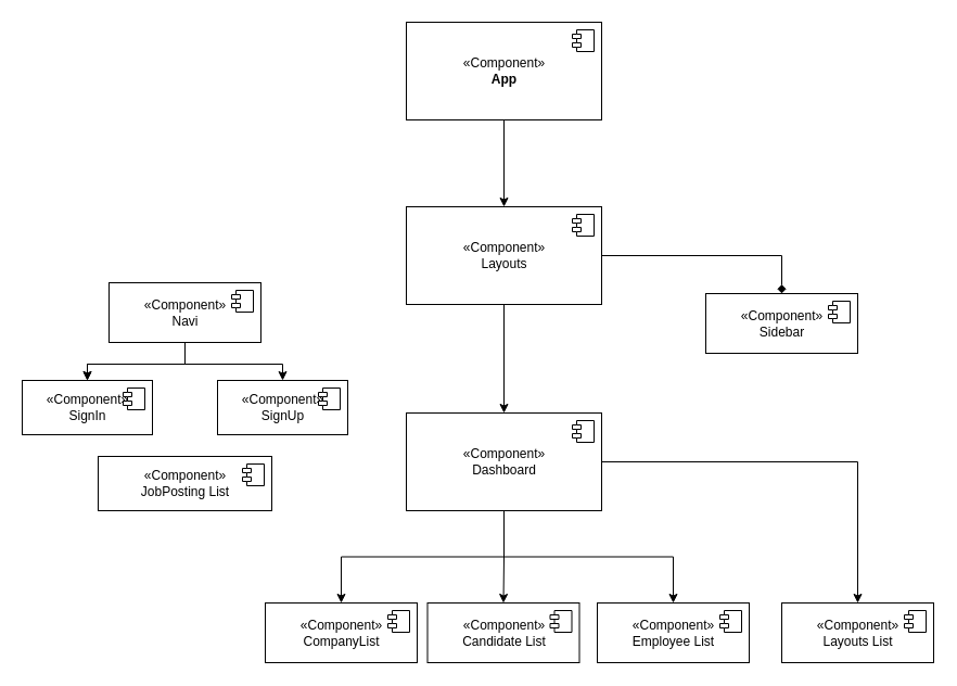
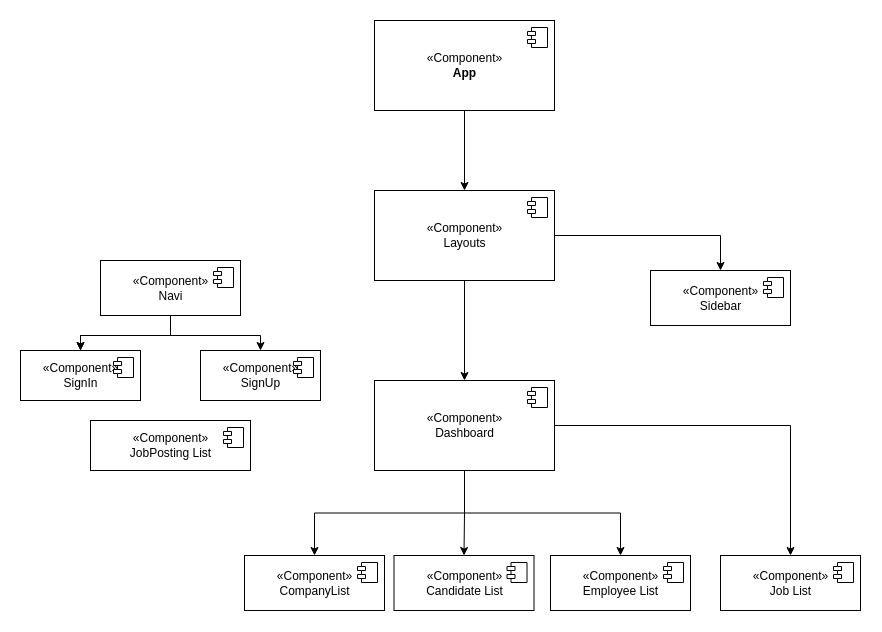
  <mxCell id="0" />
  <mxCell id="1" parent="0" />
  <mxCell id="2" value="" style="edgeStyle=orthogonalEdgeStyle;rounded=0;orthogonalLoop=1;jettySize=auto;html=1;" edge="1" parent="1" source="3" target="7"><mxGeometry relative="1" as="geometry" /></mxCell>
  <mxCell id="3" value="«Component»&lt;br&gt;&lt;b&gt;App&lt;/b&gt;" style="html=1;dropTarget=0;" vertex="1" parent="1"><mxGeometry x="374" y="20" width="180" height="90" as="geometry" /></mxCell>
  <mxCell id="4" value="" style="shape=module;jettyWidth=8;jettyHeight=4;" vertex="1" parent="3"><mxGeometry x="1" width="20" height="20" relative="1" as="geometry"><mxPoint x="-27" y="7" as="offset" /></mxGeometry></mxCell>
  <mxCell id="5" value="" style="edgeStyle=orthogonalEdgeStyle;rounded=0;orthogonalLoop=1;jettySize=auto;html=1;" edge="1" parent="1" source="7" target="18"><mxGeometry relative="1" as="geometry" /></mxCell>
- <mxCell id="6" value="" style="edgeStyle=orthogonalEdgeStyle;rounded=0;orthogonalLoop=1;jettySize=auto;html=1;entryX=0.5;entryY=0;entryDx=0;entryDy=0;endArrow=diamond;" edge="1" parent="1" source="7" target="20"><mxGeometry relative="1" as="geometry" /></mxCell>
+ <mxCell id="6" value="" style="edgeStyle=orthogonalEdgeStyle;rounded=0;orthogonalLoop=1;jettySize=auto;html=1;entryX=0.5;entryY=0;entryDx=0;entryDy=0;" edge="1" parent="1" source="7" target="20"><mxGeometry relative="1" as="geometry" /></mxCell>
  <mxCell id="7" value="«Component»&lt;br&gt;Layouts" style="html=1;dropTarget=0;" vertex="1" parent="1"><mxGeometry x="374" y="190" width="180" height="90" as="geometry" /></mxCell>
  <mxCell id="8" value="" style="shape=module;jettyWidth=8;jettyHeight=4;" vertex="1" parent="7"><mxGeometry x="1" width="20" height="20" relative="1" as="geometry"><mxPoint x="-27" y="7" as="offset" /></mxGeometry></mxCell>
  <mxCell id="9" value="" style="edgeStyle=orthogonalEdgeStyle;rounded=0;orthogonalLoop=1;jettySize=auto;html=1;" edge="1" parent="1" source="12" target="22"><mxGeometry relative="1" as="geometry" /></mxCell>
  <mxCell id="10" value="" style="edgeStyle=orthogonalEdgeStyle;rounded=0;orthogonalLoop=1;jettySize=auto;html=1;" edge="1" parent="1" source="12" target="22"><mxGeometry relative="1" as="geometry" /></mxCell>
  <mxCell id="11" value="" style="edgeStyle=orthogonalEdgeStyle;rounded=0;orthogonalLoop=1;jettySize=auto;html=1;" edge="1" parent="1" source="12" target="24"><mxGeometry relative="1" as="geometry" /></mxCell>
  <mxCell id="12" value="«Component»&lt;br&gt;Navi" style="html=1;dropTarget=0;" vertex="1" parent="1"><mxGeometry x="100" y="260" width="140" height="55" as="geometry" /></mxCell>
  <mxCell id="13" value="" style="shape=module;jettyWidth=8;jettyHeight=4;" vertex="1" parent="12"><mxGeometry x="1" width="20" height="20" relative="1" as="geometry"><mxPoint x="-27" y="7" as="offset" /></mxGeometry></mxCell>
  <mxCell id="14" value="" style="edgeStyle=orthogonalEdgeStyle;rounded=0;orthogonalLoop=1;jettySize=auto;html=1;" edge="1" parent="1" source="18" target="28"><mxGeometry relative="1" as="geometry" /></mxCell>
  <mxCell id="15" value="" style="edgeStyle=orthogonalEdgeStyle;rounded=0;orthogonalLoop=1;jettySize=auto;html=1;" edge="1" parent="1" source="18" target="30"><mxGeometry relative="1" as="geometry" /></mxCell>
  <mxCell id="16" value="" style="edgeStyle=orthogonalEdgeStyle;rounded=0;orthogonalLoop=1;jettySize=auto;html=1;" edge="1" parent="1" source="18" target="32"><mxGeometry relative="1" as="geometry" /></mxCell>
  <mxCell id="17" value="" style="edgeStyle=orthogonalEdgeStyle;rounded=0;orthogonalLoop=1;jettySize=auto;html=1;" edge="1" parent="1" source="18" target="34"><mxGeometry relative="1" as="geometry" /></mxCell>
  <mxCell id="18" value="«Component»&lt;br&gt;Dashboard" style="html=1;dropTarget=0;" vertex="1" parent="1"><mxGeometry x="374" y="380" width="180" height="90" as="geometry" /></mxCell>
  <mxCell id="19" value="" style="shape=module;jettyWidth=8;jettyHeight=4;" vertex="1" parent="18"><mxGeometry x="1" width="20" height="20" relative="1" as="geometry"><mxPoint x="-27" y="7" as="offset" /></mxGeometry></mxCell>
  <mxCell id="20" value="«Component»&lt;br&gt;Sidebar" style="html=1;dropTarget=0;" vertex="1" parent="1"><mxGeometry x="650" y="270" width="140" height="55" as="geometry" /></mxCell>
  <mxCell id="21" value="" style="shape=module;jettyWidth=8;jettyHeight=4;" vertex="1" parent="20"><mxGeometry x="1" width="20" height="20" relative="1" as="geometry"><mxPoint x="-27" y="7" as="offset" /></mxGeometry></mxCell>
  <mxCell id="22" value="«Component»&lt;br&gt;SignIn" style="html=1;dropTarget=0;" vertex="1" parent="1"><mxGeometry x="20" y="350" width="120" height="50" as="geometry" /></mxCell>
  <mxCell id="23" value="" style="shape=module;jettyWidth=8;jettyHeight=4;" vertex="1" parent="22"><mxGeometry x="1" width="20" height="20" relative="1" as="geometry"><mxPoint x="-27" y="7" as="offset" /></mxGeometry></mxCell>
  <mxCell id="24" value="«Component»&lt;br&gt;SignUp" style="html=1;dropTarget=0;" vertex="1" parent="1"><mxGeometry x="200" y="350" width="120" height="50" as="geometry" /></mxCell>
  <mxCell id="25" value="" style="shape=module;jettyWidth=8;jettyHeight=4;" vertex="1" parent="24"><mxGeometry x="1" width="20" height="20" relative="1" as="geometry"><mxPoint x="-27" y="7" as="offset" /></mxGeometry></mxCell>
  <mxCell id="26" value="«Component»&lt;br&gt;JobPosting List" style="html=1;dropTarget=0;" vertex="1" parent="1"><mxGeometry x="90" y="420" width="160" height="50" as="geometry" /></mxCell>
  <mxCell id="27" value="" style="shape=module;jettyWidth=8;jettyHeight=4;" vertex="1" parent="26"><mxGeometry x="1" width="20" height="20" relative="1" as="geometry"><mxPoint x="-27" y="7" as="offset" /></mxGeometry></mxCell>
  <mxCell id="28" value="«Component»&lt;br&gt;CompanyList" style="html=1;dropTarget=0;" vertex="1" parent="1"><mxGeometry x="244" y="555" width="140" height="55" as="geometry" /></mxCell>
  <mxCell id="29" value="" style="shape=module;jettyWidth=8;jettyHeight=4;" vertex="1" parent="28"><mxGeometry x="1" width="20" height="20" relative="1" as="geometry"><mxPoint x="-27" y="7" as="offset" /></mxGeometry></mxCell>
  <mxCell id="30" value="«Component»&lt;br&gt;Candidate List" style="html=1;dropTarget=0;" vertex="1" parent="1"><mxGeometry x="393.5" y="555" width="140" height="55" as="geometry" /></mxCell>
  <mxCell id="31" value="" style="shape=module;jettyWidth=8;jettyHeight=4;" vertex="1" parent="30"><mxGeometry x="1" width="20" height="20" relative="1" as="geometry"><mxPoint x="-27" y="7" as="offset" /></mxGeometry></mxCell>
  <mxCell id="32" value="«Component»&lt;br&gt;Employee List" style="html=1;dropTarget=0;" vertex="1" parent="1"><mxGeometry x="550" y="555" width="140" height="55" as="geometry" /></mxCell>
  <mxCell id="33" value="" style="shape=module;jettyWidth=8;jettyHeight=4;" vertex="1" parent="32"><mxGeometry x="1" width="20" height="20" relative="1" as="geometry"><mxPoint x="-27" y="7" as="offset" /></mxGeometry></mxCell>
- <mxCell id="34" value="«Component»&lt;br&gt;Layouts List" style="html=1;dropTarget=0;" vertex="1" parent="1"><mxGeometry x="720" y="555" width="140" height="55" as="geometry" /></mxCell>
+ <mxCell id="34" value="«Component»&lt;br&gt;Job List" style="html=1;dropTarget=0;" vertex="1" parent="1"><mxGeometry x="720" y="555" width="140" height="55" as="geometry" /></mxCell>
  <mxCell id="35" value="" style="shape=module;jettyWidth=8;jettyHeight=4;" vertex="1" parent="34"><mxGeometry x="1" width="20" height="20" relative="1" as="geometry"><mxPoint x="-27" y="7" as="offset" /></mxGeometry></mxCell>
